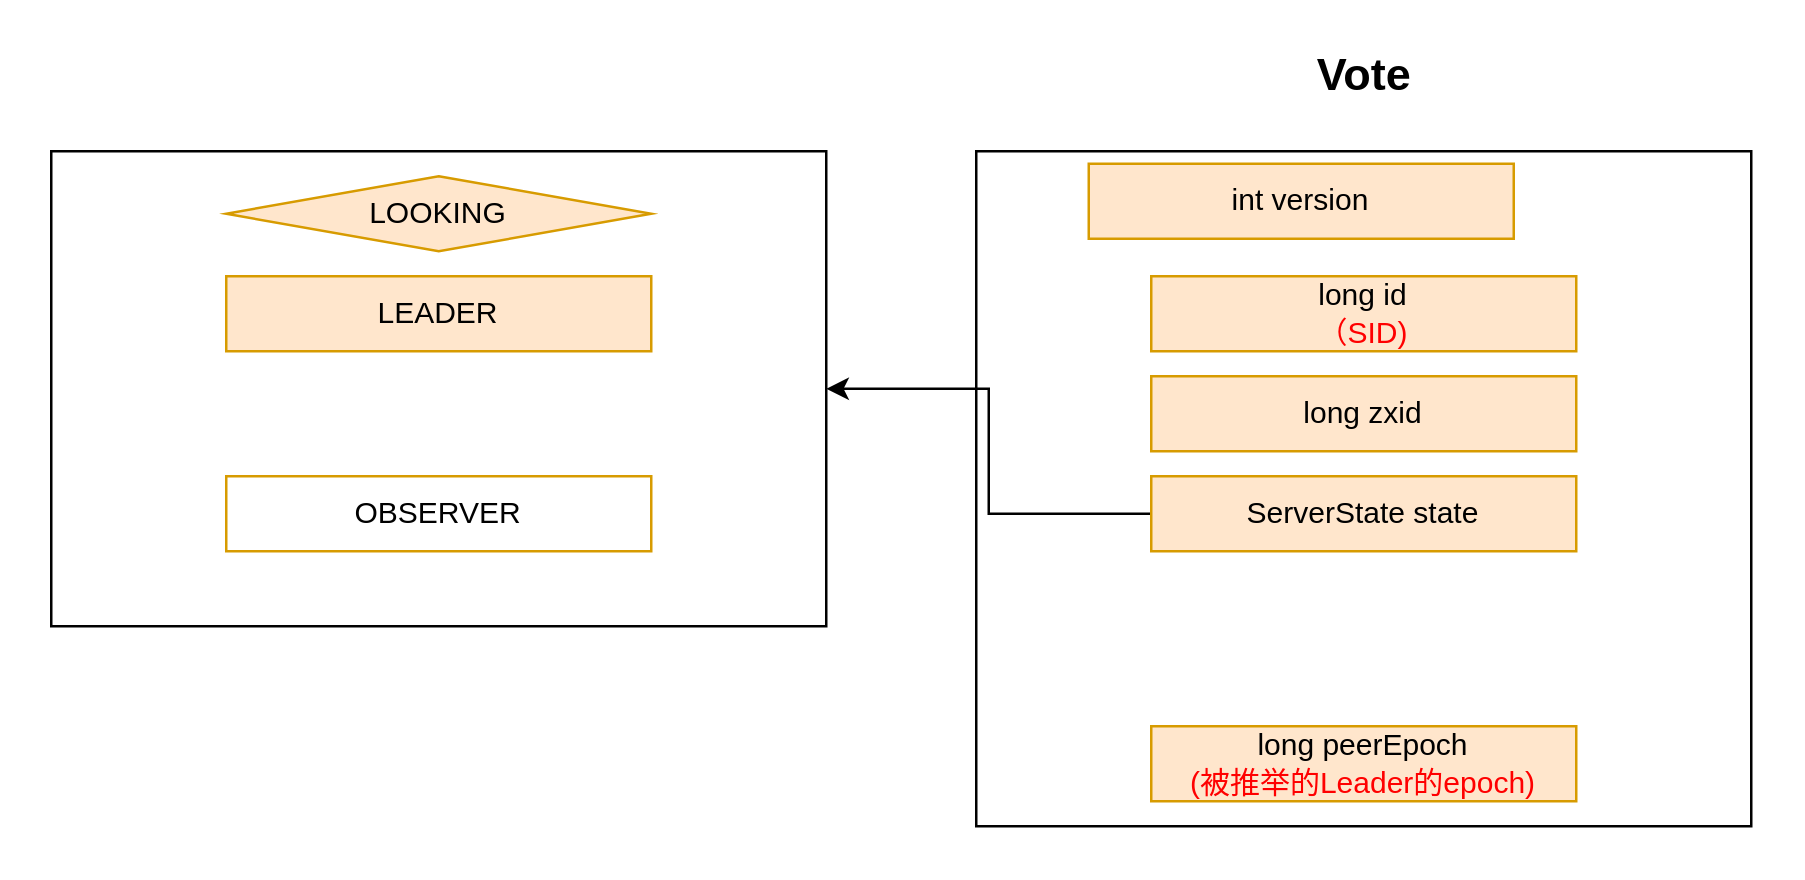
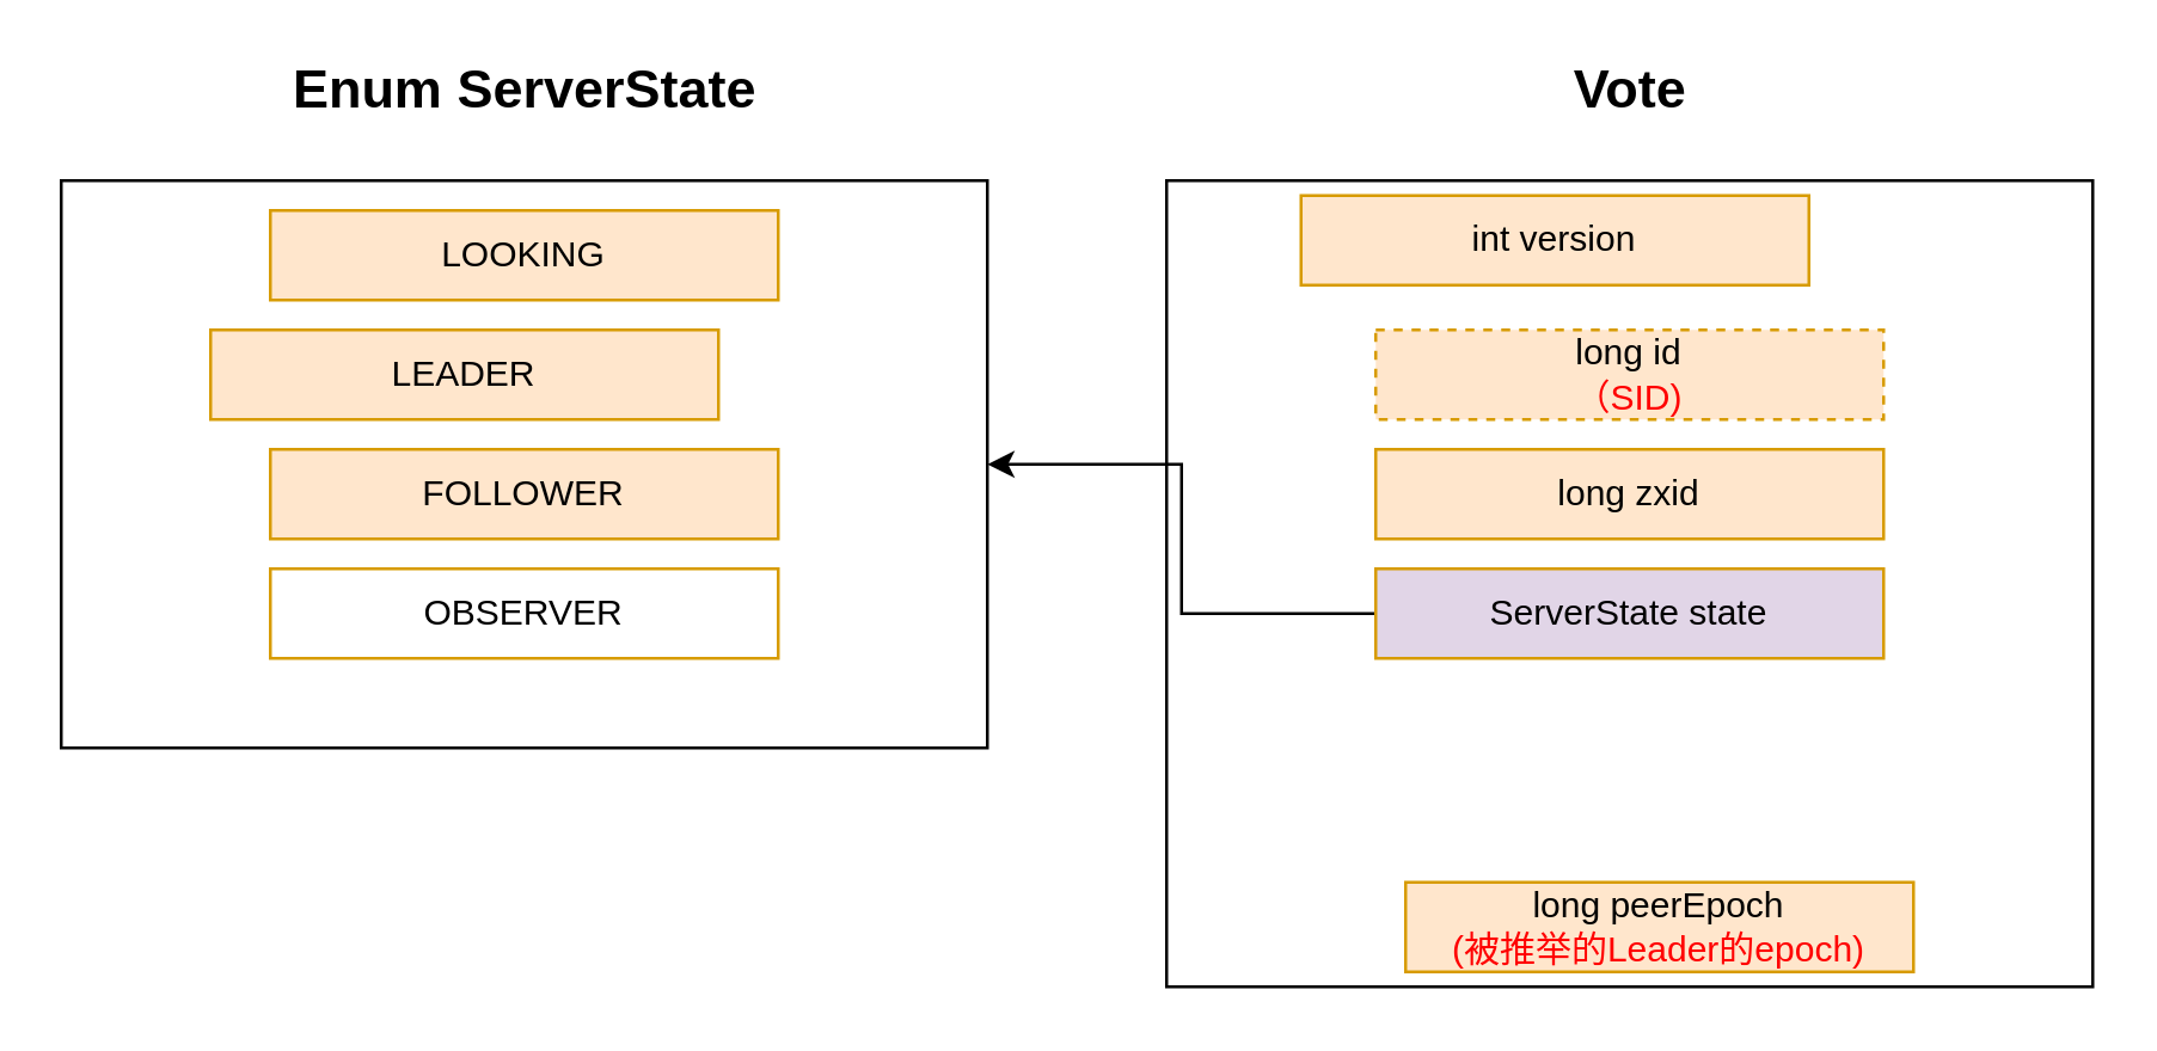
  <mxCell id="0" />
  <mxCell id="1" parent="0" />
  <mxCell id="2" value="" style="rounded=0;whiteSpace=wrap;html=1;" vertex="1" parent="1"><mxGeometry x="20" y="60" width="310" height="190" as="geometry" /></mxCell>
- <mxCell id="4" value="LOOKING" style="rhombus;whiteSpace=wrap;html=1;fillColor=#ffe6cc;strokeColor=#d79b00;" vertex="1" parent="1"><mxGeometry x="90" y="70" width="170" height="30" as="geometry" /></mxCell>
- <mxCell id="5" value="LEADER" style="rounded=0;whiteSpace=wrap;html=1;fillColor=#ffe6cc;strokeColor=#d79b00;" vertex="1" parent="1"><mxGeometry x="90" y="110" width="170" height="30" as="geometry" /></mxCell>
+ <mxCell id="3" value="&lt;b&gt;&lt;font style=&quot;font-size: 18px&quot;&gt;Enum ServerState&lt;/font&gt;&lt;/b&gt;" style="text;html=1;strokeColor=none;fillColor=none;align=center;verticalAlign=middle;whiteSpace=wrap;rounded=0;" vertex="1" parent="1"><mxGeometry x="67.5" y="20" width="215" height="20" as="geometry" /></mxCell>
+ <mxCell id="4" value="LOOKING" style="rounded=0;whiteSpace=wrap;html=1;fillColor=#ffe6cc;strokeColor=#d79b00;" vertex="1" parent="1"><mxGeometry x="90" y="70" width="170" height="30" as="geometry" /></mxCell>
+ <mxCell id="5" value="LEADER" style="rounded=0;whiteSpace=wrap;html=1;fillColor=#ffe6cc;strokeColor=#d79b00;" vertex="1" parent="1"><mxGeometry x="70" y="110" width="170" height="30" as="geometry" /></mxCell>
+ <mxCell id="6" value="FOLLOWER" style="rounded=0;whiteSpace=wrap;html=1;fillColor=#ffe6cc;strokeColor=#d79b00;" vertex="1" parent="1"><mxGeometry x="90" y="150" width="170" height="30" as="geometry" /></mxCell>
  <mxCell id="7" value="OBSERVER" style="rounded=0;whiteSpace=wrap;html=1;fillColor=#ffffff;strokeColor=#d79b00;" vertex="1" parent="1"><mxGeometry x="90" y="190" width="170" height="30" as="geometry" /></mxCell>
  <mxCell id="8" value="" style="rounded=0;whiteSpace=wrap;html=1;" vertex="1" parent="1"><mxGeometry x="390" y="60" width="310" height="270" as="geometry" /></mxCell>
  <mxCell id="9" value="&lt;b&gt;&lt;font style=&quot;font-size: 18px&quot;&gt;Vote&lt;/font&gt;&lt;/b&gt;" style="text;html=1;strokeColor=none;fillColor=none;align=center;verticalAlign=middle;whiteSpace=wrap;rounded=0;" vertex="1" parent="1"><mxGeometry x="437.5" y="20" width="215" height="20" as="geometry" /></mxCell>
  <mxCell id="10" value="int version" style="rounded=0;whiteSpace=wrap;html=1;fillColor=#ffe6cc;strokeColor=#d79b00;" vertex="1" parent="1"><mxGeometry x="435" y="65" width="170" height="30" as="geometry" /></mxCell>
- <mxCell id="11" value="long id&lt;br&gt;&lt;font color=&quot;#ff0000&quot;&gt;（SID)&lt;/font&gt;" style="rounded=0;whiteSpace=wrap;html=1;fillColor=#ffe6cc;strokeColor=#d79b00;" vertex="1" parent="1"><mxGeometry x="460" y="110" width="170" height="30" as="geometry" /></mxCell>
+ <mxCell id="11" value="long id&lt;br&gt;&lt;font color=&quot;#ff0000&quot;&gt;（SID)&lt;/font&gt;" style="rounded=0;whiteSpace=wrap;html=1;fillColor=#ffe6cc;strokeColor=#d79b00;dashed=1;" vertex="1" parent="1"><mxGeometry x="460" y="110" width="170" height="30" as="geometry" /></mxCell>
  <mxCell id="12" value="long zxid" style="rounded=0;whiteSpace=wrap;html=1;fillColor=#ffe6cc;strokeColor=#d79b00;" vertex="1" parent="1"><mxGeometry x="460" y="150" width="170" height="30" as="geometry" /></mxCell>
  <mxCell id="13" style="edgeStyle=orthogonalEdgeStyle;rounded=0;orthogonalLoop=1;jettySize=auto;html=1;exitX=0;exitY=0.5;exitDx=0;exitDy=0;" edge="1" parent="1" source="14" target="2"><mxGeometry relative="1" as="geometry" /></mxCell>
- <mxCell id="14" value="ServerState state" style="rounded=0;whiteSpace=wrap;html=1;fillColor=#ffe6cc;strokeColor=#d79b00;" vertex="1" parent="1"><mxGeometry x="460" y="190" width="170" height="30" as="geometry" /></mxCell>
- <mxCell id="15" value="long peerEpoch&lt;br&gt;&lt;font color=&quot;#ff0000&quot;&gt;(被推举的Leader的epoch)&lt;/font&gt;" style="rounded=0;whiteSpace=wrap;html=1;fillColor=#ffe6cc;strokeColor=#d79b00;" vertex="1" parent="1"><mxGeometry x="460" y="290" width="170" height="30" as="geometry" /></mxCell>
+ <mxCell id="14" value="ServerState state" style="rounded=0;whiteSpace=wrap;html=1;fillColor=#e1d5e7;strokeColor=#d79b00;" vertex="1" parent="1"><mxGeometry x="460" y="190" width="170" height="30" as="geometry" /></mxCell>
+ <mxCell id="15" value="long peerEpoch&lt;br&gt;&lt;font color=&quot;#ff0000&quot;&gt;(被推举的Leader的epoch)&lt;/font&gt;" style="rounded=0;whiteSpace=wrap;html=1;fillColor=#ffe6cc;strokeColor=#d79b00;" vertex="1" parent="1"><mxGeometry x="470" y="295" width="170" height="30" as="geometry" /></mxCell>
